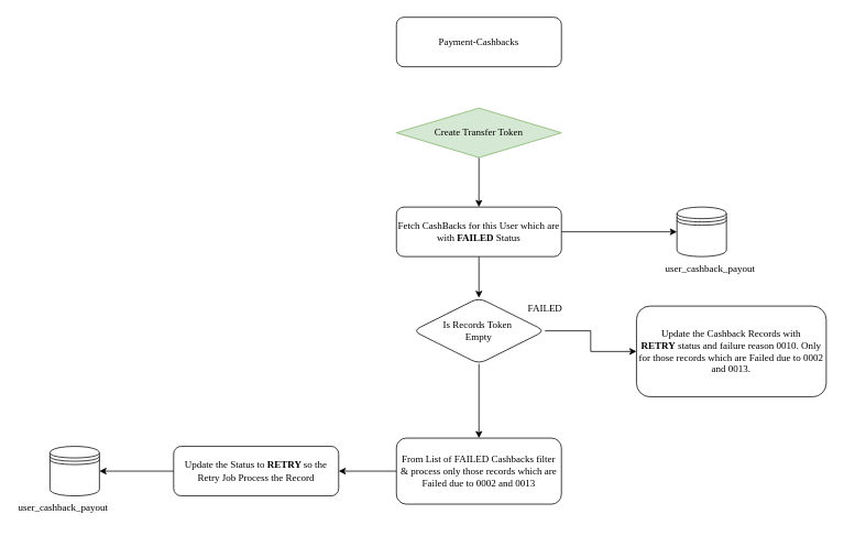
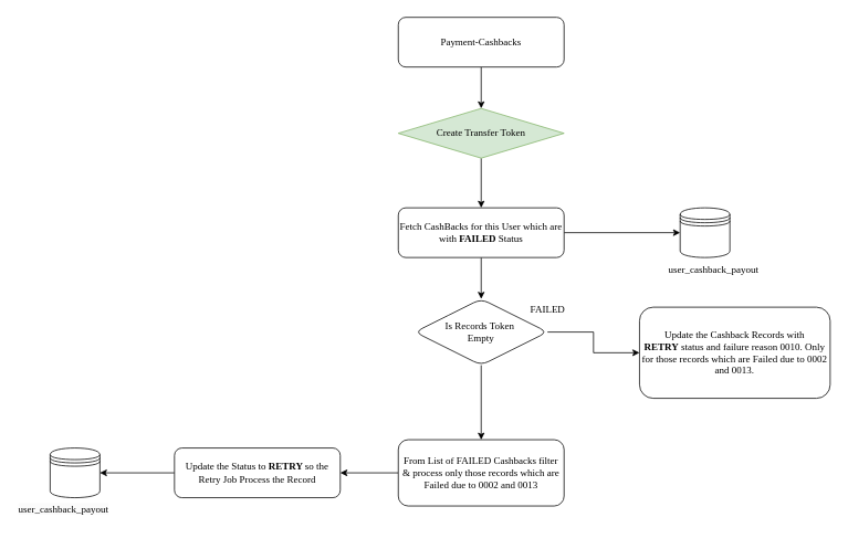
  <mxCell id="0" />
  <mxCell id="1" parent="0" />
+ <mxCell id="2" value="" style="edgeStyle=orthogonalEdgeStyle;rounded=0;orthogonalLoop=1;jettySize=auto;html=1;" edge="1" parent="1" source="3" target="5"><mxGeometry relative="1" as="geometry" /></mxCell>
  <mxCell id="3" value="&lt;font face=&quot;Verdana&quot;&gt;Payment-Cashbacks&lt;/font&gt;" style="rounded=1;whiteSpace=wrap;html=1;" vertex="1" parent="1"><mxGeometry x="480" y="20" width="200" height="60" as="geometry" /></mxCell>
  <mxCell id="4" value="" style="edgeStyle=orthogonalEdgeStyle;rounded=0;orthogonalLoop=1;jettySize=auto;html=1;" edge="1" parent="1" source="5" target="8"><mxGeometry relative="1" as="geometry" /></mxCell>
  <mxCell id="5" value="&lt;font face=&quot;Verdana&quot;&gt;Create Transfer Token&lt;/font&gt;" style="rhombus;whiteSpace=wrap;html=1;fillColor=#d5e8d4;strokeColor=#82b366;" vertex="1" parent="1"><mxGeometry x="480" y="130" width="200" height="60" as="geometry" /></mxCell>
  <mxCell id="6" style="edgeStyle=orthogonalEdgeStyle;rounded=0;orthogonalLoop=1;jettySize=auto;html=1;" edge="1" parent="1" source="8" target="9"><mxGeometry relative="1" as="geometry" /></mxCell>
  <mxCell id="7" value="" style="edgeStyle=orthogonalEdgeStyle;rounded=0;orthogonalLoop=1;jettySize=auto;html=1;" edge="1" parent="1" source="8" target="13"><mxGeometry relative="1" as="geometry" /></mxCell>
  <mxCell id="8" value="&lt;font face=&quot;Verdana&quot;&gt;Fetch CashBacks for this User which are with &lt;b&gt;FAILED&lt;/b&gt; Status&lt;/font&gt;" style="rounded=1;whiteSpace=wrap;html=1;" vertex="1" parent="1"><mxGeometry x="480" y="250" width="200" height="60" as="geometry" /></mxCell>
  <mxCell id="9" value="" style="shape=datastore;whiteSpace=wrap;html=1;" vertex="1" parent="1"><mxGeometry x="820" y="250" width="60" height="60" as="geometry" /></mxCell>
  <mxCell id="10" value="&lt;font face=&quot;Verdana&quot;&gt;user_cashback_payout&lt;/font&gt;" style="text;html=1;align=center;verticalAlign=middle;resizable=0;points=[];autosize=1;strokeColor=none;fillColor=none;" vertex="1" parent="1"><mxGeometry x="780" y="310" width="160" height="30" as="geometry" /></mxCell>
  <mxCell id="11" value="" style="edgeStyle=orthogonalEdgeStyle;rounded=0;orthogonalLoop=1;jettySize=auto;html=1;" edge="1" parent="1" source="13" target="14"><mxGeometry relative="1" as="geometry" /></mxCell>
  <mxCell id="12" value="" style="edgeStyle=orthogonalEdgeStyle;rounded=0;orthogonalLoop=1;jettySize=auto;html=1;" edge="1" parent="1" source="13" target="16"><mxGeometry relative="1" as="geometry" /></mxCell>
  <mxCell id="13" value="&lt;font face=&quot;Verdana&quot;&gt;Is Records Token&amp;nbsp;&lt;/font&gt;&lt;div&gt;&lt;font face=&quot;Verdana&quot;&gt;Empty&lt;/font&gt;&lt;/div&gt;" style="rhombus;whiteSpace=wrap;html=1;rounded=1;" vertex="1" parent="1"><mxGeometry x="500" y="360" width="160" height="80" as="geometry" /></mxCell>
  <mxCell id="14" value="&lt;font face=&quot;Verdana&quot;&gt;Update the Cashback Records with &lt;b&gt;RETRY&amp;nbsp;&lt;/b&gt;status and failure reason 0010. Only for those records which are Failed due to 0002 and 0013.&lt;/font&gt;" style="whiteSpace=wrap;html=1;rounded=1;" vertex="1" parent="1"><mxGeometry x="771" y="370" width="230" height="110" as="geometry" /></mxCell>
  <mxCell id="15" value="" style="edgeStyle=orthogonalEdgeStyle;rounded=0;orthogonalLoop=1;jettySize=auto;html=1;" edge="1" parent="1" source="16" target="19"><mxGeometry relative="1" as="geometry" /></mxCell>
  <mxCell id="16" value="&lt;font face=&quot;Verdana&quot;&gt;From List of FAILED Cashbacks filter &amp;amp; process only those records which are Failed due to 0002 and 0013&lt;/font&gt;" style="whiteSpace=wrap;html=1;rounded=1;" vertex="1" parent="1"><mxGeometry x="480" y="530" width="200" height="80" as="geometry" /></mxCell>
  <mxCell id="17" value="&lt;font face=&quot;Verdana&quot;&gt;FAILED&lt;/font&gt;" style="text;html=1;align=center;verticalAlign=middle;resizable=0;points=[];autosize=1;strokeColor=none;fillColor=none;" vertex="1" parent="1"><mxGeometry x="630" y="358" width="60" height="30" as="geometry" /></mxCell>
  <mxCell id="18" style="edgeStyle=orthogonalEdgeStyle;rounded=0;orthogonalLoop=1;jettySize=auto;html=1;entryX=1;entryY=0.5;entryDx=0;entryDy=0;" edge="1" parent="1" source="19" target="20"><mxGeometry relative="1" as="geometry" /></mxCell>
  <mxCell id="19" value="&lt;font face=&quot;Verdana&quot;&gt;Update the Status to &lt;b&gt;RETRY &lt;/b&gt;so the Retry Job Process the Record&lt;/font&gt;" style="rounded=1;whiteSpace=wrap;html=1;" vertex="1" parent="1"><mxGeometry x="210" y="540" width="200" height="60" as="geometry" /></mxCell>
  <mxCell id="20" value="" style="shape=datastore;whiteSpace=wrap;html=1;" vertex="1" parent="1"><mxGeometry x="60" y="540" width="60" height="60" as="geometry" /></mxCell>
  <mxCell id="21" value="&lt;span style=&quot;caret-color: rgb(0, 0, 0); color: rgb(0, 0, 0); font-family: Verdana; font-size: 12px; font-style: normal; font-variant-caps: normal; font-weight: 400; letter-spacing: normal; orphans: auto; text-align: center; text-indent: 0px; text-transform: none; white-space: nowrap; widows: auto; word-spacing: 0px; -webkit-text-stroke-width: 0px; background-color: rgb(251, 251, 251); text-decoration: none; display: inline !important; float: none;&quot;&gt;user_cashback_payout&lt;/span&gt;" style="text;whiteSpace=wrap;html=1;" vertex="1" parent="1"><mxGeometry x="20" y="600" width="170" height="40" as="geometry" /></mxCell>
